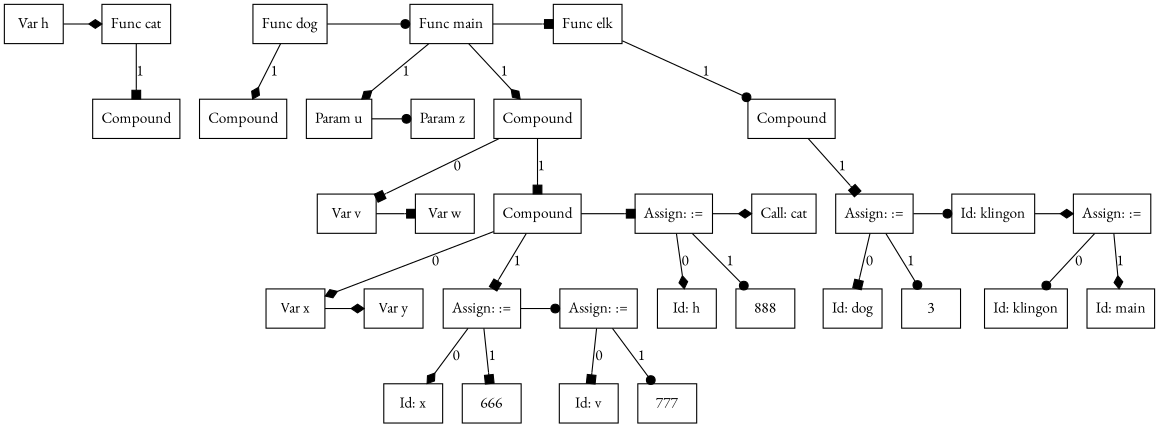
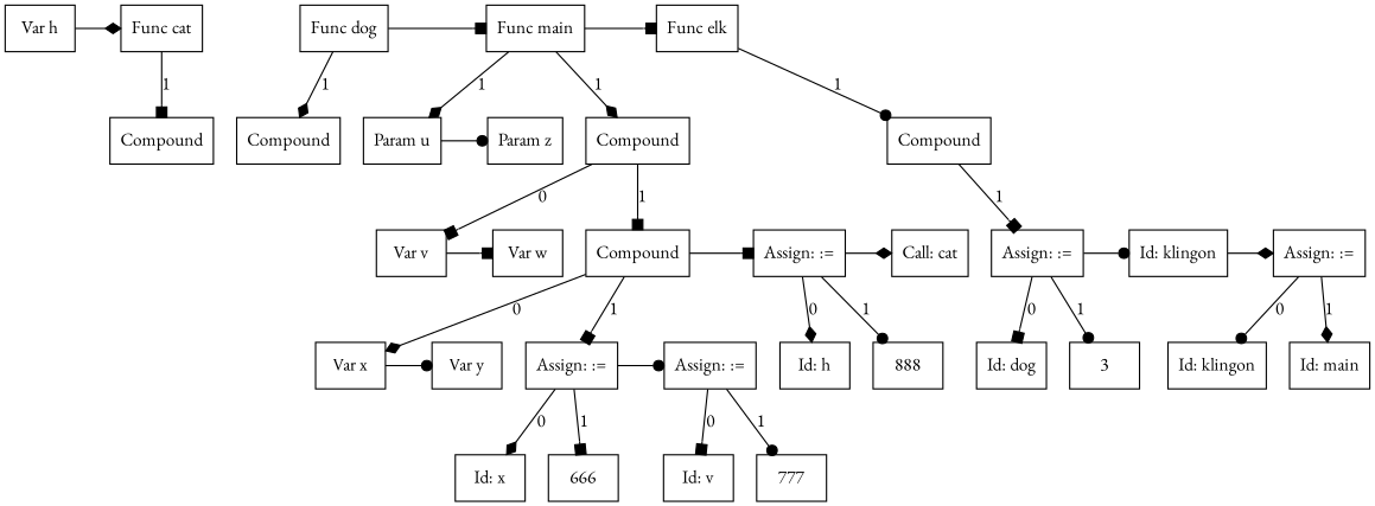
  digraph {
    fontname="EB Garamond"
    node [fontname="EB Garamond" shape=box]
    edge [arrowhead=diamond fontname="EB Garamond"]
    n1 [label="Var h"]
    n2 [label="Func cat"]
    n3 [label="Func dog"]
    n4 [label="Func main"]
    n5 [label="Func elk"]
    n6 [label=Compound]
    n7 [label=Compound]
    n8 [label="Param u"]
    n9 [label=Compound]
    n10 [label="Param z"]
    n11 [label="Id: x"]
    n12 [label=666]
    n13 [label="Var v"]
    n14 [label=Compound]
    n15 [label="Var w"]
    n16 [label="Var x"]
    n17 [label="Assign: :="]
    n18 [label="Var y"]
    n19 [label="Assign: :="]
    n20 [label="Id: v"]
    n21 [label=777]
    n22 [label="Assign: :="]
    n23 [label="Call: cat"]
    n24 [label="Id: h"]
    n25 [label=888]
    n26 [label=Compound]
    n27 [label="Assign: :="]
    n28 [label="Id: dog"]
    n29 [label=3]
    n30 [label="Id: klingon"]
    n31 [label="Assign: :="]
    n32 [label="Id: klingon"]
    n33 [label="Id: main"]
    subgraph sub_1 {
      rank=same
      rankdir=LR
      n1
      n2
      n3
      n4
      n5
    }
    subgraph sub_2 {
      rankdir=LR
      n1
      n2
      n3
      n4
      n5
    }
    subgraph sub_3 {
      ordering=out
      rank=same
      rankdir=LR
      n6
    }
    subgraph sub_4 {
      rankdir=TB
      n2
      n6
    }
    subgraph sub_5 {
      ordering=out
      rank=same
      rankdir=LR
      n7
    }
    subgraph sub_6 {
      rankdir=TB
      n3
      n7
    }
    subgraph sub_7 {
      ordering=out
      rank=same
      rankdir=LR
      n8
      n9
    }
    subgraph sub_8 {
      rankdir=TB
      n4
      n8
      n9
    }
    subgraph sub_9 {
      rank=same
      rankdir=LR
      n8
      n10
    }
    subgraph sub_10 {
      ordering=out
      rank=same
      rankdir=LR
      n11
      n12
    }
    subgraph sub_11 {
      rankdir=LR
      n8
      n10
    }
    subgraph sub_12 {
      ordering=out
      rank=same
      rankdir=LR
      n13
      n14
    }
    subgraph sub_13 {
      rankdir=TB
      n9
      n13
      n14
    }
    subgraph sub_14 {
      rank=same
      rankdir=LR
      n13
      n15
    }
    subgraph sub_15 {
      rankdir=LR
      n13
      n15
    }
    subgraph sub_16 {
      ordering=out
      rank=same
      rankdir=LR
      n16
      n17
    }
    subgraph sub_17 {
      rankdir=TB
      n14
      n16
      n17
    }
    subgraph sub_18 {
      rank=same
      rankdir=LR
      n16
      n18
    }
    subgraph sub_19 {
      rankdir=LR
      n16
      n18
    }
    subgraph sub_20 {
      rankdir=TB
      n11
      n12
      n17
    }
    subgraph sub_21 {
      rank=same
      rankdir=LR
      n17
      n19
    }
    subgraph sub_22 {
      rankdir=LR
      n17
      n19
    }
    subgraph sub_23 {
      ordering=out
      rank=same
      rankdir=LR
      n20
      n21
    }
    subgraph sub_24 {
      rankdir=TB
      n19
      n20
      n21
    }
    subgraph sub_25 {
      rank=same
      rankdir=LR
      n14
      n22
      n23
    }
    subgraph sub_26 {
      rankdir=LR
      n14
      n22
      n23
    }
    subgraph sub_27 {
      ordering=out
      rank=same
      rankdir=LR
      n24
      n25
    }
    subgraph sub_28 {
      rankdir=TB
      n22
      n24
      n25
    }
    subgraph sub_29 {
      ordering=out
      rank=same
      rankdir=LR
      n26
    }
    subgraph sub_30 {
      rankdir=TB
      n5
      n26
    }
    subgraph sub_31 {
      ordering=out
      rank=same
      rankdir=LR
      n27
    }
    subgraph sub_32 {
      rankdir=TB
      n26
      n27
    }
    subgraph sub_33 {
      ordering=out
      rank=same
      rankdir=LR
      n28
      n29
    }
    subgraph sub_34 {
      rankdir=TB
      n27
      n28
      n29
    }
    subgraph sub_35 {
      rank=same
      rankdir=LR
      n27
      n30
      n31
    }
    subgraph sub_36 {
      rankdir=LR
      n27
      n30
      n31
    }
    subgraph sub_37 {
      ordering=out
      rank=same
      rankdir=LR
      n32
      n33
    }
    subgraph sub_38 {
      rankdir=TB
      n31
      n32
      n33
    }
    n1 -> n2
    n2 -> n6 [arrowhead=box label=1]
-   n3 -> n4 [arrowhead=dot]
+   n3 -> n4 [arrowhead=box]
    n3 -> n7 [label=1]
    n4 -> n5 [arrowhead=box]
    n4 -> n8 [label=1]
    n4 -> n9 [label=1]
    n5 -> n26 [arrowhead=dot label=1]
    n8 -> n10 [arrowhead=dot]
    n9 -> n13 [arrowhead=box label=0]
    n9 -> n14 [arrowhead=box label=1]
    n13 -> n15 [arrowhead=box]
    n14 -> n16 [label=0]
    n14 -> n17 [arrowhead=box label=1]
    n14 -> n22 [arrowhead=box]
-   n16 -> n18
+   n16 -> n18 [arrowhead=dot]
    n17 -> n11 [label=0]
    n17 -> n12 [arrowhead=box label=1]
    n17 -> n19 [arrowhead=dot]
    n19 -> n20 [arrowhead=box label=0]
    n19 -> n21 [arrowhead=dot label=1]
    n22 -> n23
    n22 -> n24 [label=0]
    n22 -> n25 [arrowhead=dot label=1]
    n26 -> n27 [arrowhead=box label=1]
    n27 -> n28 [arrowhead=box label=0]
    n27 -> n29 [arrowhead=dot label=1]
    n27 -> n30 [arrowhead=dot]
    n30 -> n31
    n31 -> n32 [arrowhead=dot label=0]
    n31 -> n33 [label=1]
  }
